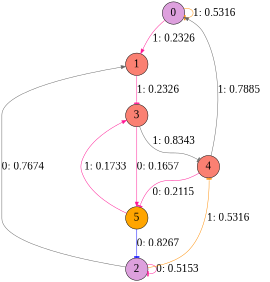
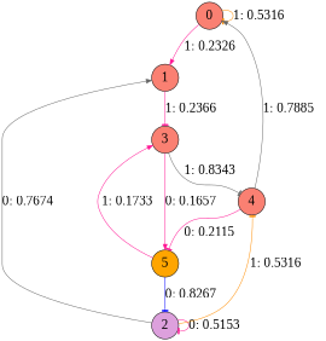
  digraph {
    fontname="Liberation Serif"
    node [fillcolor=salmon fontname="Liberation Serif" fontsize=24 shape=circle style=filled]
    edge [arrowhead=tee color=deeppink fontname="Liberation Serif" fontsize=24]
-   0 [fillcolor=plum]
+   0
    1
    3
    2 [fillcolor=plum]
    4
    5 [fillcolor=orange]
    0 -> 0 [color=darkorange label="1: 0.5316   "]
    0 -> 1 [arrowhead=normal label="1: 0.2326   "]
-   1 -> 3 [label="1: 0.2326   "]
+   1 -> 3 [label="1: 0.2366   "]
    3 -> 4 [color=gray40 label="1: 0.8343   "]
    3 -> 5 [arrowhead=normal label="0: 0.1657   "]
    2 -> 1 [arrowhead=normal color=gray40 label="0: 0.7674   "]
    2 -> 2 [label="0: 0.5153   "]
    2 -> 4 [color=darkorange label="1: 0.5316   "]
    4 -> 0 [arrowhead=normal color=gray40 label="1: 0.7885   "]
    4 -> 5 [label="0: 0.2115   "]
    5 -> 3 [arrowhead=normal label="1: 0.1733   "]
    5 -> 2 [color=blue label="0: 0.8267   "]
  }
